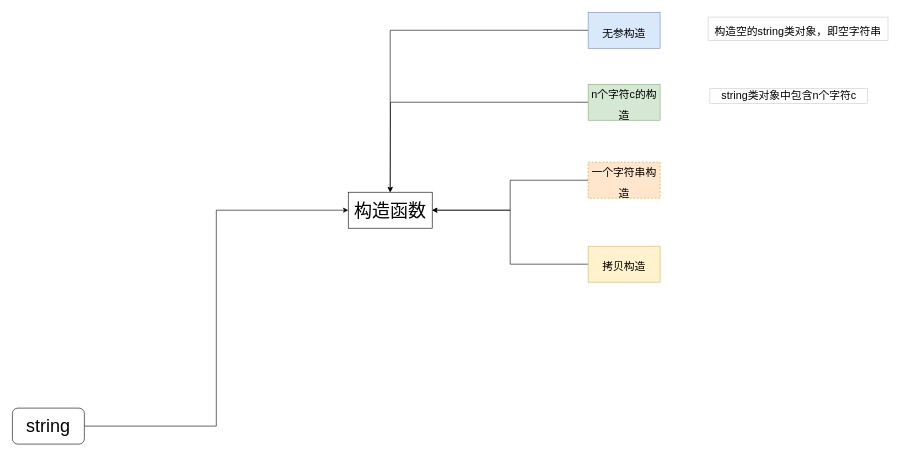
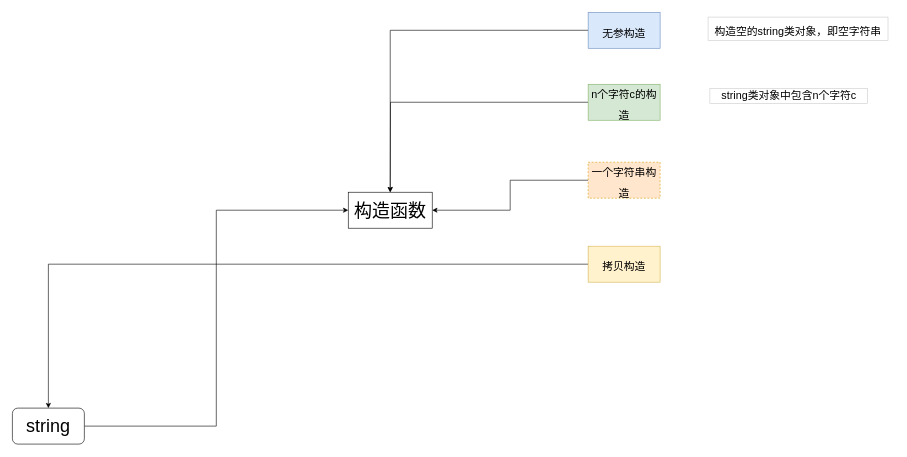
  <mxCell id="0" />
  <mxCell id="1" parent="0" />
  <mxCell id="2" style="edgeStyle=orthogonalEdgeStyle;rounded=0;orthogonalLoop=1;jettySize=auto;html=1;exitX=1;exitY=0.5;exitDx=0;exitDy=0;entryX=0;entryY=0.5;entryDx=0;entryDy=0;fontSize=30;" edge="1" parent="1" source="3" target="4"><mxGeometry relative="1" as="geometry" /></mxCell>
  <mxCell id="3" value="string" style="whiteSpace=wrap;html=1;fontSize=30;rounded=1;" vertex="1" parent="1"><mxGeometry x="20" y="680" width="120" height="60" as="geometry" /></mxCell>
  <mxCell id="4" value="构造函数" style="rounded=0;whiteSpace=wrap;html=1;fontSize=30;" vertex="1" parent="1"><mxGeometry x="580" y="320" width="140" height="60" as="geometry" /></mxCell>
  <mxCell id="5" style="edgeStyle=orthogonalEdgeStyle;rounded=0;orthogonalLoop=1;jettySize=auto;html=1;exitX=0;exitY=0.5;exitDx=0;exitDy=0;fontSize=30;" edge="1" parent="1" source="6" target="4"><mxGeometry relative="1" as="geometry" /></mxCell>
  <mxCell id="6" value="&lt;font style=&quot;font-size: 18px;&quot;&gt;无参构造&lt;/font&gt;" style="rounded=0;whiteSpace=wrap;html=1;fontSize=30;fillColor=#dae8fc;strokeColor=#6c8ebf;" vertex="1" parent="1"><mxGeometry x="980" y="20" width="120" height="60" as="geometry" /></mxCell>
  <mxCell id="7" style="edgeStyle=orthogonalEdgeStyle;rounded=0;orthogonalLoop=1;jettySize=auto;html=1;exitX=0;exitY=0.5;exitDx=0;exitDy=0;fontSize=30;" edge="1" parent="1" source="8"><mxGeometry relative="1" as="geometry"><mxPoint x="650" y="320" as="targetPoint" /></mxGeometry></mxCell>
  <mxCell id="8" value="&lt;font style=&quot;font-size: 18px;&quot;&gt;n个字符c的构造&lt;/font&gt;" style="rounded=0;whiteSpace=wrap;html=1;fontSize=30;fillColor=#d5e8d4;strokeColor=#82b366;" vertex="1" parent="1"><mxGeometry x="980" y="140" width="120" height="60" as="geometry" /></mxCell>
  <mxCell id="9" value="&lt;table class=&quot;NormalTable&quot;&gt;&lt;tbody&gt;&lt;tr&gt;&lt;td style=&quot;border-left:solid 1px #cccccc;border-bottom:solid 1px #cccccc;border-right:solid 1px #cccccc;border-top:solid 1px #cccccc;&quot; width=&quot;297&quot;&gt;&lt;font style=&quot;font-size: 18px;&quot;&gt;构造空的&lt;span class=&quot;fontstyle1&quot;&gt;string&lt;/span&gt;&lt;span class=&quot;fontstyle0&quot;&gt;类对象，即空字符串&lt;/span&gt;&lt;/font&gt;&lt;/td&gt;&lt;/tr&gt;&lt;/tbody&gt;&lt;/table&gt; &lt;br/&gt;" style="text;html=1;strokeColor=none;fillColor=none;align=center;verticalAlign=middle;whiteSpace=wrap;rounded=0;fontSize=30;" vertex="1" parent="1"><mxGeometry x="1170" y="20" width="320" height="90" as="geometry" /></mxCell>
  <mxCell id="10" style="edgeStyle=orthogonalEdgeStyle;rounded=0;orthogonalLoop=1;jettySize=auto;html=1;exitX=0;exitY=0.5;exitDx=0;exitDy=0;entryX=1;entryY=0.5;entryDx=0;entryDy=0;fontSize=30;" edge="1" parent="1" source="11" target="4"><mxGeometry relative="1" as="geometry" /></mxCell>
  <mxCell id="11" value="&lt;font style=&quot;font-size: 18px;&quot;&gt;一个字符串构造&lt;/font&gt;" style="rounded=0;whiteSpace=wrap;html=1;fontSize=30;fillColor=#ffe6cc;strokeColor=#d79b00;dashed=1;" vertex="1" parent="1"><mxGeometry x="980" y="270" width="120" height="60" as="geometry" /></mxCell>
- <mxCell id="12" style="edgeStyle=orthogonalEdgeStyle;rounded=0;orthogonalLoop=1;jettySize=auto;html=1;exitX=0;exitY=0.5;exitDx=0;exitDy=0;entryX=1;entryY=0.5;entryDx=0;entryDy=0;fontSize=30;" edge="1" parent="1" source="13" target="4"><mxGeometry relative="1" as="geometry" /></mxCell>
+ <mxCell id="12" style="edgeStyle=orthogonalEdgeStyle;rounded=0;orthogonalLoop=1;jettySize=auto;html=1;exitX=0;exitY=0.5;exitDx=0;exitDy=0;fontSize=30;" edge="1" parent="1" source="13" target="3"><mxGeometry relative="1" as="geometry" /></mxCell>
  <mxCell id="13" value="&lt;font style=&quot;font-size: 18px;&quot;&gt;拷贝构造&lt;/font&gt;" style="rounded=0;whiteSpace=wrap;html=1;fontSize=30;fillColor=#fff2cc;strokeColor=#d6b656;" vertex="1" parent="1"><mxGeometry x="980" y="410" width="120" height="60" as="geometry" /></mxCell>
  <mxCell id="14" value="&lt;table class=&quot;NormalTable&quot;&gt;&lt;tbody&gt;&lt;tr&gt;&lt;td style=&quot;border-left:solid 1px #cccccc;border-bottom:solid 1px #cccccc;border-right:solid 1px #cccccc;border-top:solid 1px #cccccc;&quot; width=&quot;297&quot;&gt;string&lt;span class=&quot;fontstyle1&quot;&gt;类对象中包含&lt;/span&gt;&lt;span class=&quot;fontstyle0&quot;&gt;n&lt;/span&gt;&lt;span class=&quot;fontstyle1&quot;&gt;个字符&lt;/span&gt;&lt;span class=&quot;fontstyle0&quot;&gt;c&lt;/span&gt;&lt;/td&gt;&lt;/tr&gt;&lt;/tbody&gt;&lt;/table&gt; &lt;br/&gt;" style="text;html=1;strokeColor=none;fillColor=none;align=center;verticalAlign=middle;whiteSpace=wrap;rounded=0;fontSize=18;" vertex="1" parent="1"><mxGeometry x="1180" y="157.5" width="270" height="25" as="geometry" /></mxCell>
